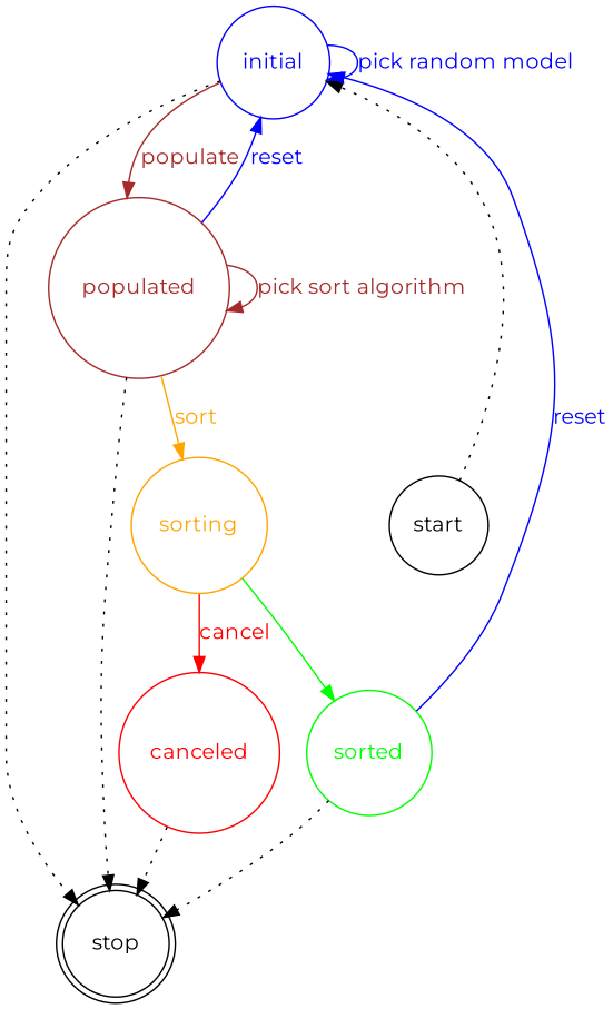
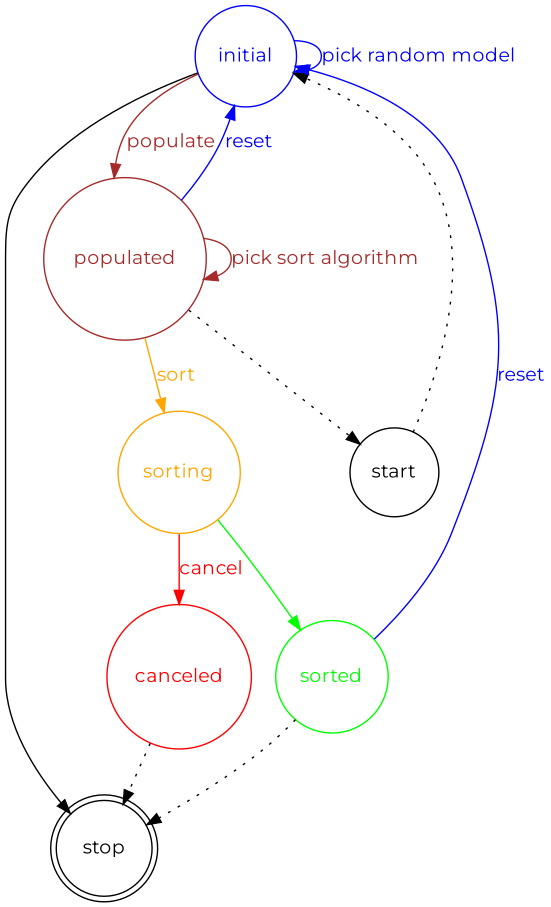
  digraph {
    fontname=Montserrat
    rankdir=TB
    node [fontname=Montserrat shape=circle]
    edge [fontname=Montserrat]
    stop [shape=doublecircle]
    initial [color=blue fontcolor=blue]
    populated [color=brown fontcolor=brown]
    start
    sorting [color=orange fontcolor=orange]
    canceled [color=red fontcolor=red]
    sorted [color=green fontcolor=green]
-   initial -> stop [style=dotted]
+   initial -> stop [style=solid]
    initial -> initial [color=blue fontcolor=blue label="pick random model"]
    initial -> populated [color=brown fontcolor=brown label=populate]
-   populated -> stop [style=dotted]
+   populated -> start [style=dotted]
    populated -> initial [color=blue fontcolor=blue label=reset]
    populated -> populated [color=brown fontcolor=brown label="pick sort algorithm"]
    populated -> sorting [color=orange fontcolor=orange label=sort]
    start -> initial [style=dotted]
    sorting -> canceled [color=red fontcolor=red label=cancel]
    sorting -> sorted [color=green fontcolor=green]
    canceled -> stop [style=dotted]
    sorted -> stop [style=dotted]
    sorted -> initial [color=blue fontcolor=blue label=reset]
  }
